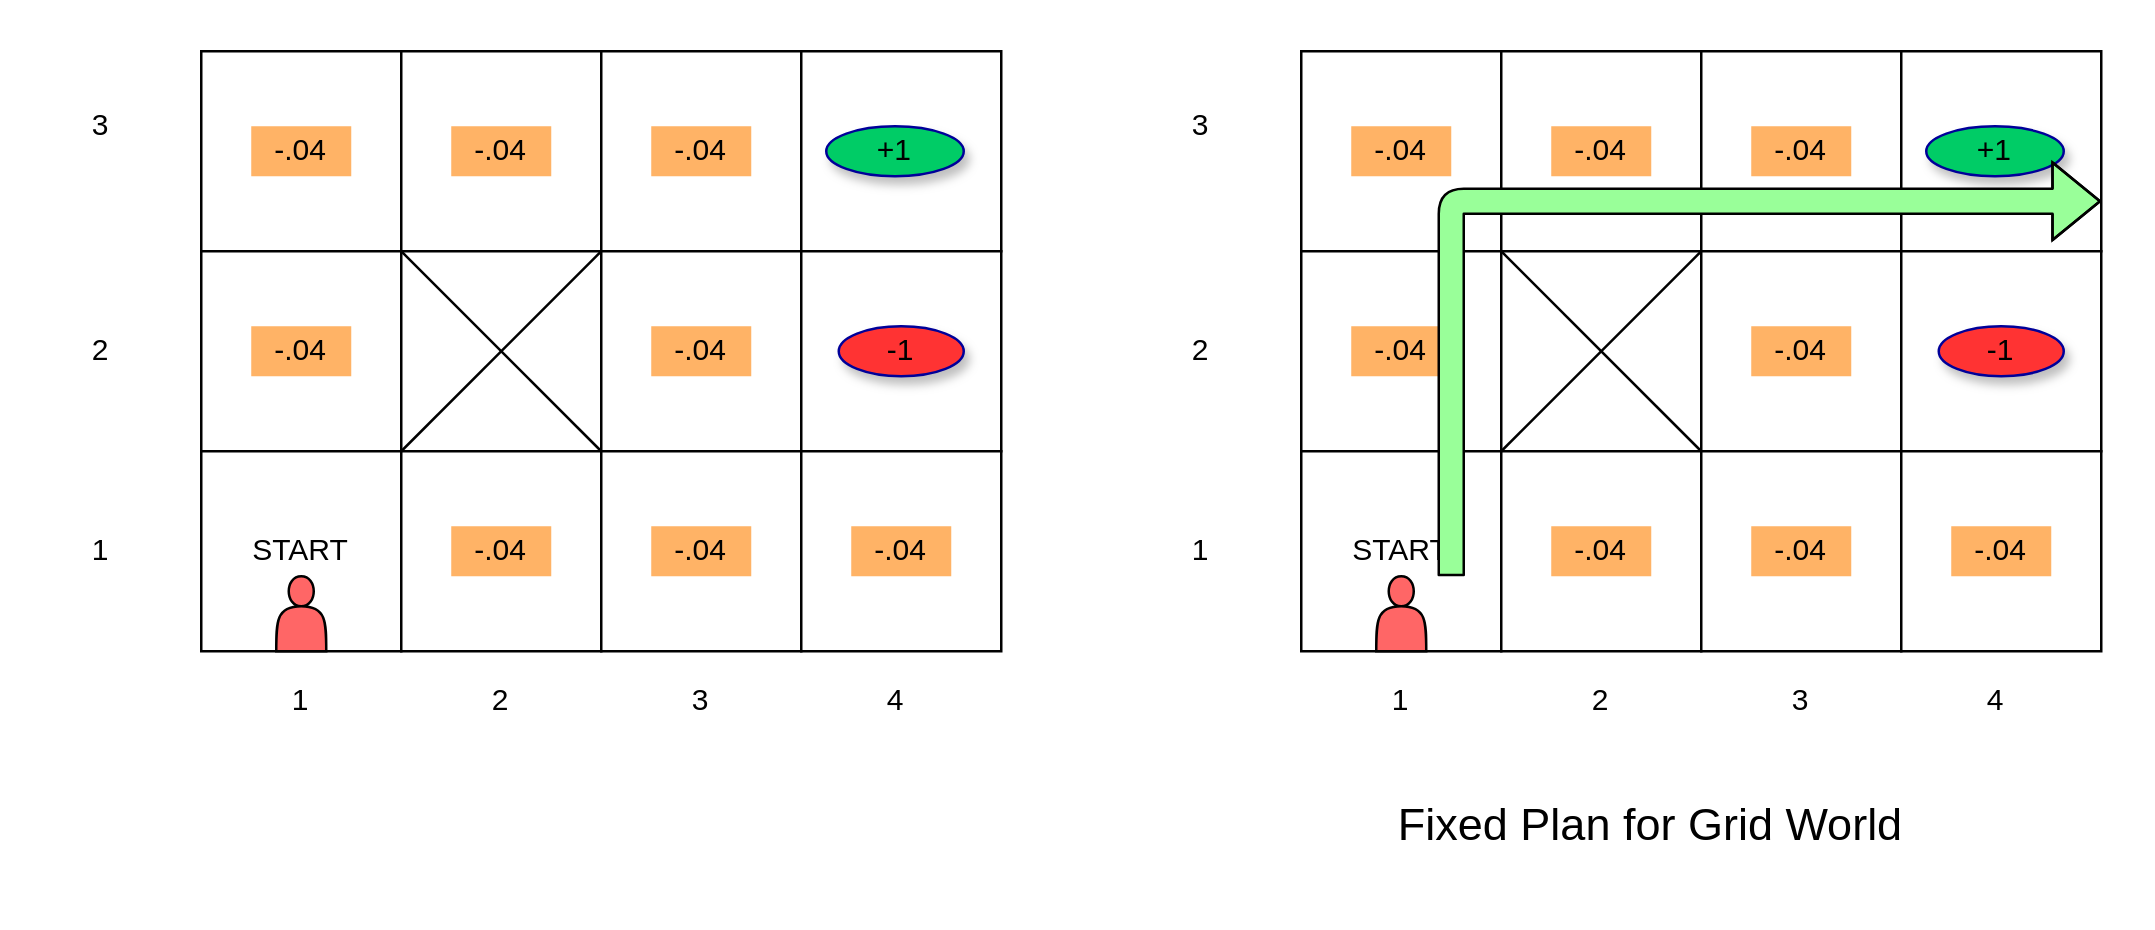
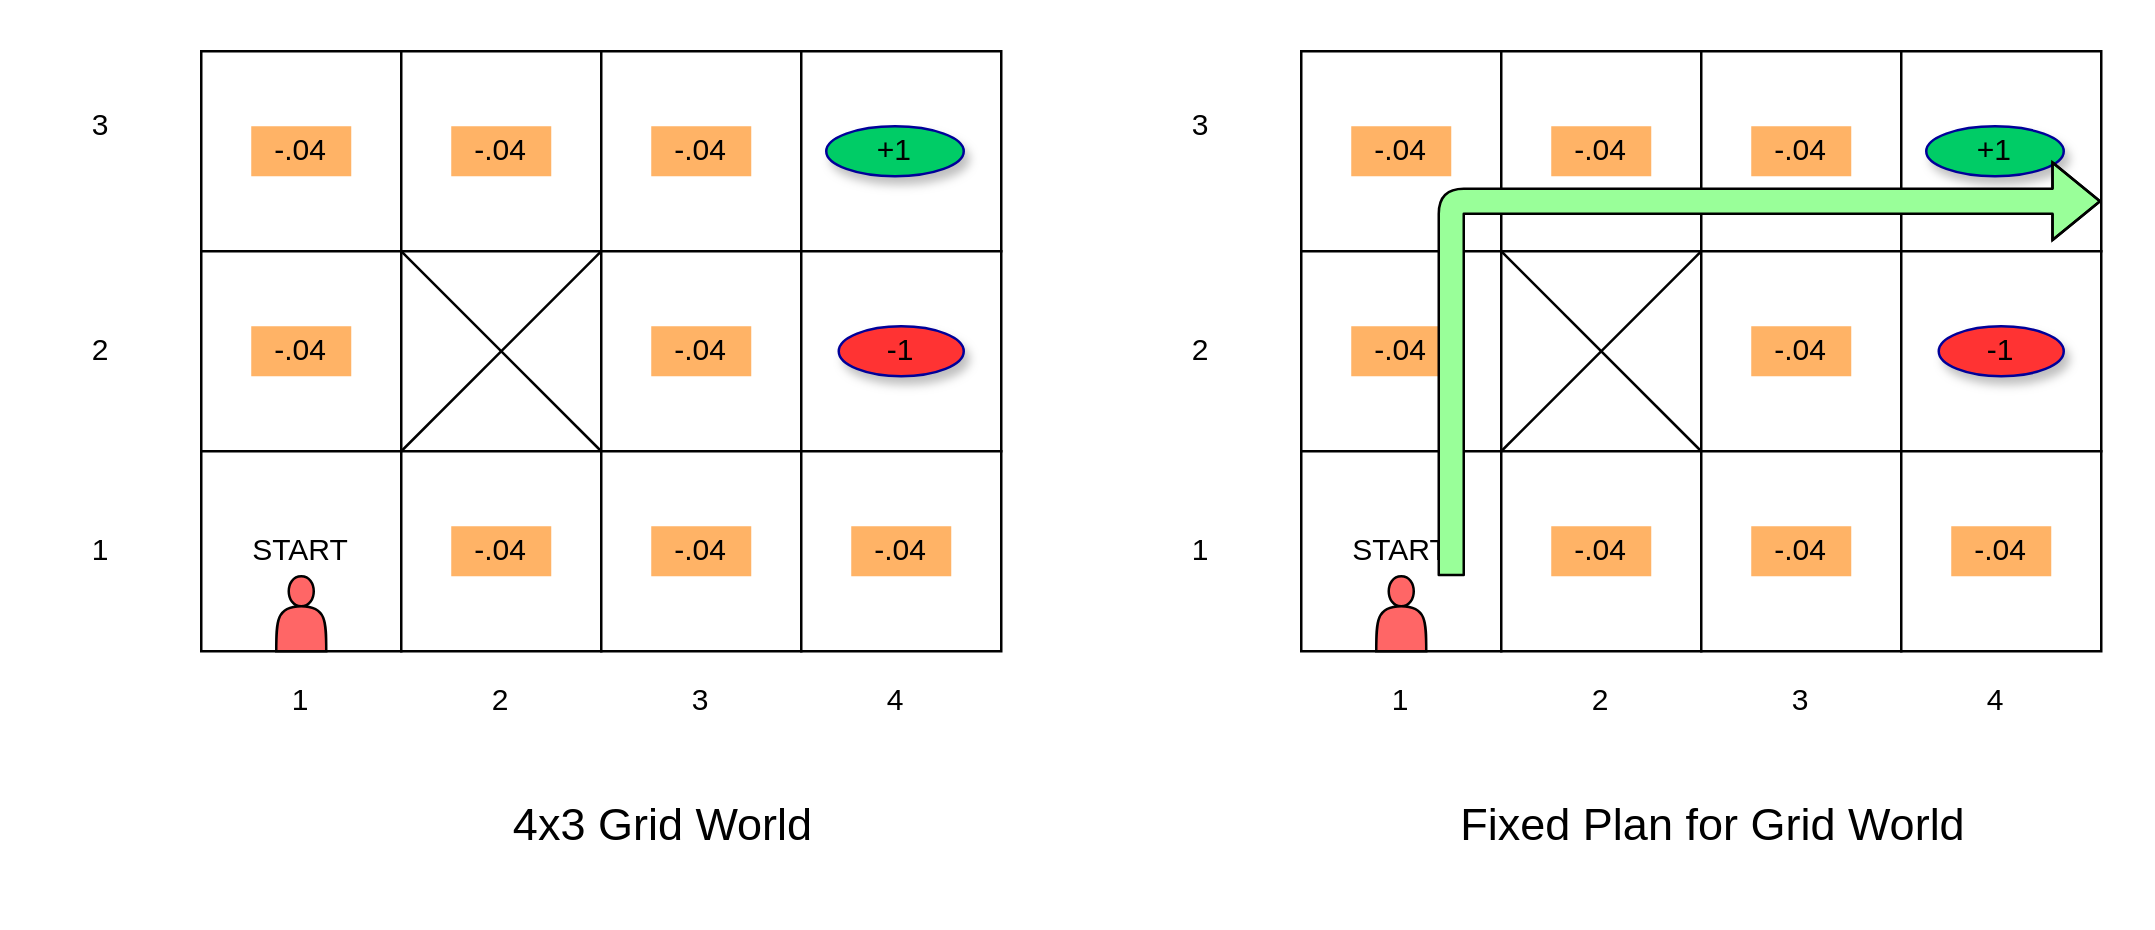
  <mxCell id="0" />
  <mxCell id="1" parent="0" />
  <mxCell id="2" value="" style="whiteSpace=wrap;html=1;aspect=fixed;" parent="1" vertex="1"><mxGeometry x="80" y="20" width="80" height="80" as="geometry" /></mxCell>
  <mxCell id="3" value="" style="whiteSpace=wrap;html=1;aspect=fixed;" parent="1" vertex="1"><mxGeometry x="160" y="20" width="80" height="80" as="geometry" /></mxCell>
  <mxCell id="4" value="" style="whiteSpace=wrap;html=1;aspect=fixed;" parent="1" vertex="1"><mxGeometry x="240" y="20" width="80" height="80" as="geometry" /></mxCell>
  <mxCell id="5" value="" style="whiteSpace=wrap;html=1;aspect=fixed;" parent="1" vertex="1"><mxGeometry x="320" y="20" width="80" height="80" as="geometry" /></mxCell>
  <mxCell id="6" value="" style="whiteSpace=wrap;html=1;aspect=fixed;" parent="1" vertex="1"><mxGeometry x="80" y="100" width="80" height="80" as="geometry" /></mxCell>
  <mxCell id="7" value="" style="whiteSpace=wrap;html=1;aspect=fixed;" parent="1" vertex="1"><mxGeometry x="160" y="100" width="80" height="80" as="geometry" /></mxCell>
  <mxCell id="8" value="" style="whiteSpace=wrap;html=1;aspect=fixed;" parent="1" vertex="1"><mxGeometry x="240" y="100" width="80" height="80" as="geometry" /></mxCell>
  <mxCell id="9" value="" style="whiteSpace=wrap;html=1;aspect=fixed;" parent="1" vertex="1"><mxGeometry x="320" y="100" width="80" height="80" as="geometry" /></mxCell>
  <mxCell id="10" value="" style="whiteSpace=wrap;html=1;aspect=fixed;" parent="1" vertex="1"><mxGeometry x="80" y="180" width="80" height="80" as="geometry" /></mxCell>
  <mxCell id="11" value="" style="whiteSpace=wrap;html=1;aspect=fixed;" parent="1" vertex="1"><mxGeometry x="160" y="180" width="80" height="80" as="geometry" /></mxCell>
  <mxCell id="12" value="" style="whiteSpace=wrap;html=1;aspect=fixed;" parent="1" vertex="1"><mxGeometry x="240" y="180" width="80" height="80" as="geometry" /></mxCell>
  <mxCell id="13" value="" style="whiteSpace=wrap;html=1;aspect=fixed;" parent="1" vertex="1"><mxGeometry x="320" y="180" width="80" height="80" as="geometry" /></mxCell>
  <mxCell id="14" value="" style="endArrow=none;html=1;entryX=0;entryY=0;entryDx=0;entryDy=0;exitX=0;exitY=0;exitDx=0;exitDy=0;" parent="1" source="12" target="7" edge="1"><mxGeometry width="50" height="50" relative="1" as="geometry"><mxPoint x="280" y="230" as="sourcePoint" /><mxPoint x="330" y="180" as="targetPoint" /></mxGeometry></mxCell>
  <mxCell id="15" value="" style="endArrow=none;html=1;entryX=0;entryY=0;entryDx=0;entryDy=0;exitX=0;exitY=0;exitDx=0;exitDy=0;" parent="1" source="11" target="8" edge="1"><mxGeometry width="50" height="50" relative="1" as="geometry"><mxPoint x="280" y="230" as="sourcePoint" /><mxPoint x="330" y="180" as="targetPoint" /></mxGeometry></mxCell>
  <mxCell id="16" value="START" style="text;html=1;strokeColor=none;fillColor=none;align=center;verticalAlign=middle;whiteSpace=wrap;rounded=0;" parent="1" vertex="1"><mxGeometry x="100" y="210" width="40" height="20" as="geometry" /></mxCell>
  <mxCell id="17" value="" style="shape=actor;whiteSpace=wrap;html=1;fillColor=#FF6666;" parent="1" vertex="1"><mxGeometry x="110" y="230" width="20" height="30" as="geometry" /></mxCell>
  <mxCell id="18" value="-.04" style="text;html=1;strokeColor=none;fillColor=#FFB366;align=center;verticalAlign=middle;whiteSpace=wrap;rounded=0;" parent="1" vertex="1"><mxGeometry x="100" y="130" width="40" height="20" as="geometry" /></mxCell>
  <mxCell id="19" value="-.04" style="text;html=1;strokeColor=none;fillColor=#FFB366;align=center;verticalAlign=middle;whiteSpace=wrap;rounded=0;" parent="1" vertex="1"><mxGeometry x="100" y="50" width="40" height="20" as="geometry" /></mxCell>
  <mxCell id="20" value="-.04" style="text;html=1;strokeColor=none;fillColor=#FFB366;align=center;verticalAlign=middle;whiteSpace=wrap;rounded=0;" parent="1" vertex="1"><mxGeometry x="180" y="210" width="40" height="20" as="geometry" /></mxCell>
  <mxCell id="21" value="-.04" style="text;html=1;strokeColor=none;fillColor=#FFB366;align=center;verticalAlign=middle;whiteSpace=wrap;rounded=0;" parent="1" vertex="1"><mxGeometry x="180" y="50" width="40" height="20" as="geometry" /></mxCell>
  <mxCell id="22" value="-.04" style="text;html=1;strokeColor=none;fillColor=#FFB366;align=center;verticalAlign=middle;whiteSpace=wrap;rounded=0;" parent="1" vertex="1"><mxGeometry x="260" y="50" width="40" height="20" as="geometry" /></mxCell>
  <mxCell id="23" value="-.04" style="text;html=1;strokeColor=none;fillColor=#FFB366;align=center;verticalAlign=middle;whiteSpace=wrap;rounded=0;" parent="1" vertex="1"><mxGeometry x="260" y="130" width="40" height="20" as="geometry" /></mxCell>
  <mxCell id="24" value="-.04" style="text;html=1;strokeColor=none;fillColor=#FFB366;align=center;verticalAlign=middle;whiteSpace=wrap;rounded=0;" parent="1" vertex="1"><mxGeometry x="260" y="210" width="40" height="20" as="geometry" /></mxCell>
  <mxCell id="25" value="-.04" style="text;html=1;strokeColor=none;fillColor=#FFB366;align=center;verticalAlign=middle;whiteSpace=wrap;rounded=0;" parent="1" vertex="1"><mxGeometry x="340" y="210" width="40" height="20" as="geometry" /></mxCell>
  <mxCell id="26" value="-1" style="ellipse;whiteSpace=wrap;html=1;align=center;container=1;recursiveResize=0;treeFolding=1;treeMoving=1;shadow=1;strokeColor=#000099;fillColor=#FF3333;" parent="1" vertex="1"><mxGeometry x="335" y="130" width="50" height="20" as="geometry" /></mxCell>
  <mxCell id="27" value="+1" style="ellipse;whiteSpace=wrap;html=1;align=center;container=1;recursiveResize=0;treeFolding=1;treeMoving=1;shadow=1;strokeColor=#000099;fillColor=#00CC66;" parent="1" vertex="1"><mxGeometry x="330" y="50" width="55" height="20" as="geometry" /></mxCell>
  <mxCell id="28" value="1" style="text;html=1;strokeColor=none;fillColor=none;align=center;verticalAlign=middle;whiteSpace=wrap;rounded=0;shadow=1;" parent="1" vertex="1"><mxGeometry x="100" y="270" width="40" height="20" as="geometry" /></mxCell>
  <mxCell id="29" value="2" style="text;html=1;strokeColor=none;fillColor=none;align=center;verticalAlign=middle;whiteSpace=wrap;rounded=0;shadow=1;" parent="1" vertex="1"><mxGeometry x="180" y="270" width="40" height="20" as="geometry" /></mxCell>
  <mxCell id="30" value="3" style="text;html=1;strokeColor=none;fillColor=none;align=center;verticalAlign=middle;whiteSpace=wrap;rounded=0;shadow=1;" parent="1" vertex="1"><mxGeometry x="260" y="270" width="40" height="20" as="geometry" /></mxCell>
  <mxCell id="31" value="4" style="text;html=1;strokeColor=none;fillColor=none;align=center;verticalAlign=middle;whiteSpace=wrap;rounded=0;shadow=1;" parent="1" vertex="1"><mxGeometry x="337.5" y="270" width="40" height="20" as="geometry" /></mxCell>
  <mxCell id="32" value="1" style="text;html=1;strokeColor=none;fillColor=none;align=center;verticalAlign=middle;whiteSpace=wrap;rounded=0;shadow=1;" parent="1" vertex="1"><mxGeometry x="20" y="210" width="40" height="20" as="geometry" /></mxCell>
  <mxCell id="33" value="2" style="text;html=1;strokeColor=none;fillColor=none;align=center;verticalAlign=middle;whiteSpace=wrap;rounded=0;shadow=1;" parent="1" vertex="1"><mxGeometry x="20" y="130" width="40" height="20" as="geometry" /></mxCell>
  <mxCell id="34" value="3" style="text;html=1;strokeColor=none;fillColor=none;align=center;verticalAlign=middle;whiteSpace=wrap;rounded=0;shadow=1;" parent="1" vertex="1"><mxGeometry x="20" y="40" width="40" height="20" as="geometry" /></mxCell>
  <mxCell id="35" value="" style="whiteSpace=wrap;html=1;aspect=fixed;" parent="1" vertex="1"><mxGeometry x="520" y="20" width="80" height="80" as="geometry" /></mxCell>
  <mxCell id="36" value="" style="whiteSpace=wrap;html=1;aspect=fixed;" parent="1" vertex="1"><mxGeometry x="600" y="20" width="80" height="80" as="geometry" /></mxCell>
  <mxCell id="37" value="" style="whiteSpace=wrap;html=1;aspect=fixed;" parent="1" vertex="1"><mxGeometry x="680" y="20" width="80" height="80" as="geometry" /></mxCell>
  <mxCell id="38" value="" style="whiteSpace=wrap;html=1;aspect=fixed;" parent="1" vertex="1"><mxGeometry x="760" y="20" width="80" height="80" as="geometry" /></mxCell>
  <mxCell id="39" value="" style="whiteSpace=wrap;html=1;aspect=fixed;" parent="1" vertex="1"><mxGeometry x="520" y="100" width="80" height="80" as="geometry" /></mxCell>
  <mxCell id="40" value="" style="whiteSpace=wrap;html=1;aspect=fixed;" parent="1" vertex="1"><mxGeometry x="600" y="100" width="80" height="80" as="geometry" /></mxCell>
  <mxCell id="41" value="" style="whiteSpace=wrap;html=1;aspect=fixed;" parent="1" vertex="1"><mxGeometry x="680" y="100" width="80" height="80" as="geometry" /></mxCell>
  <mxCell id="42" value="" style="whiteSpace=wrap;html=1;aspect=fixed;" parent="1" vertex="1"><mxGeometry x="760" y="100" width="80" height="80" as="geometry" /></mxCell>
  <mxCell id="43" value="" style="whiteSpace=wrap;html=1;aspect=fixed;" parent="1" vertex="1"><mxGeometry x="520" y="180" width="80" height="80" as="geometry" /></mxCell>
  <mxCell id="44" value="" style="whiteSpace=wrap;html=1;aspect=fixed;" parent="1" vertex="1"><mxGeometry x="600" y="180" width="80" height="80" as="geometry" /></mxCell>
  <mxCell id="45" value="" style="whiteSpace=wrap;html=1;aspect=fixed;" parent="1" vertex="1"><mxGeometry x="680" y="180" width="80" height="80" as="geometry" /></mxCell>
  <mxCell id="46" value="" style="whiteSpace=wrap;html=1;aspect=fixed;" parent="1" vertex="1"><mxGeometry x="760" y="180" width="80" height="80" as="geometry" /></mxCell>
  <mxCell id="47" value="" style="endArrow=none;html=1;entryX=0;entryY=0;entryDx=0;entryDy=0;exitX=0;exitY=0;exitDx=0;exitDy=0;" parent="1" source="45" target="40" edge="1"><mxGeometry width="50" height="50" relative="1" as="geometry"><mxPoint x="720" y="230" as="sourcePoint" /><mxPoint x="770" y="180" as="targetPoint" /></mxGeometry></mxCell>
  <mxCell id="48" value="" style="endArrow=none;html=1;entryX=0;entryY=0;entryDx=0;entryDy=0;exitX=0;exitY=0;exitDx=0;exitDy=0;" parent="1" source="44" target="41" edge="1"><mxGeometry width="50" height="50" relative="1" as="geometry"><mxPoint x="720" y="230" as="sourcePoint" /><mxPoint x="770" y="180" as="targetPoint" /></mxGeometry></mxCell>
  <mxCell id="49" value="START" style="text;html=1;strokeColor=none;fillColor=none;align=center;verticalAlign=middle;whiteSpace=wrap;rounded=0;" parent="1" vertex="1"><mxGeometry x="540" y="210" width="40" height="20" as="geometry" /></mxCell>
  <mxCell id="50" value="" style="shape=actor;whiteSpace=wrap;html=1;fillColor=#FF6666;" parent="1" vertex="1"><mxGeometry x="550" y="230" width="20" height="30" as="geometry" /></mxCell>
  <mxCell id="51" value="-.04" style="text;html=1;strokeColor=none;fillColor=#FFB366;align=center;verticalAlign=middle;whiteSpace=wrap;rounded=0;" parent="1" vertex="1"><mxGeometry x="540" y="130" width="40" height="20" as="geometry" /></mxCell>
  <mxCell id="52" value="-.04" style="text;html=1;strokeColor=none;fillColor=#FFB366;align=center;verticalAlign=middle;whiteSpace=wrap;rounded=0;" parent="1" vertex="1"><mxGeometry x="540" y="50" width="40" height="20" as="geometry" /></mxCell>
  <mxCell id="53" value="-.04" style="text;html=1;strokeColor=none;fillColor=#FFB366;align=center;verticalAlign=middle;whiteSpace=wrap;rounded=0;" parent="1" vertex="1"><mxGeometry x="620" y="210" width="40" height="20" as="geometry" /></mxCell>
  <mxCell id="54" value="-.04" style="text;html=1;strokeColor=none;fillColor=#FFB366;align=center;verticalAlign=middle;whiteSpace=wrap;rounded=0;" parent="1" vertex="1"><mxGeometry x="620" y="50" width="40" height="20" as="geometry" /></mxCell>
  <mxCell id="55" value="-.04" style="text;html=1;strokeColor=none;fillColor=#FFB366;align=center;verticalAlign=middle;whiteSpace=wrap;rounded=0;" parent="1" vertex="1"><mxGeometry x="700" y="50" width="40" height="20" as="geometry" /></mxCell>
  <mxCell id="56" value="-.04" style="text;html=1;strokeColor=none;fillColor=#FFB366;align=center;verticalAlign=middle;whiteSpace=wrap;rounded=0;" parent="1" vertex="1"><mxGeometry x="700" y="130" width="40" height="20" as="geometry" /></mxCell>
  <mxCell id="57" value="-.04" style="text;html=1;strokeColor=none;fillColor=#FFB366;align=center;verticalAlign=middle;whiteSpace=wrap;rounded=0;" parent="1" vertex="1"><mxGeometry x="700" y="210" width="40" height="20" as="geometry" /></mxCell>
  <mxCell id="58" value="-.04" style="text;html=1;strokeColor=none;fillColor=#FFB366;align=center;verticalAlign=middle;whiteSpace=wrap;rounded=0;" parent="1" vertex="1"><mxGeometry x="780" y="210" width="40" height="20" as="geometry" /></mxCell>
  <mxCell id="59" value="-1" style="ellipse;whiteSpace=wrap;html=1;align=center;container=1;recursiveResize=0;treeFolding=1;treeMoving=1;shadow=1;strokeColor=#000099;fillColor=#FF3333;" parent="1" vertex="1"><mxGeometry x="775" y="130" width="50" height="20" as="geometry" /></mxCell>
  <mxCell id="60" value="+1" style="ellipse;whiteSpace=wrap;html=1;align=center;container=1;recursiveResize=0;treeFolding=1;treeMoving=1;shadow=1;strokeColor=#000099;fillColor=#00CC66;" parent="1" vertex="1"><mxGeometry x="770" y="50" width="55" height="20" as="geometry" /></mxCell>
  <mxCell id="61" value="" style="shape=flexArrow;endArrow=classic;html=1;exitX=1;exitY=1;exitDx=0;exitDy=0;fillColor=#99FF99;entryX=1;entryY=0.75;entryDx=0;entryDy=0;" parent="1" source="49" target="38" edge="1"><mxGeometry width="50" height="50" relative="1" as="geometry"><mxPoint x="710" y="190" as="sourcePoint" /><mxPoint x="760" y="140" as="targetPoint" /><Array as="points"><mxPoint x="580" y="80" /></Array></mxGeometry></mxCell>
  <mxCell id="62" value="1" style="text;html=1;strokeColor=none;fillColor=none;align=center;verticalAlign=middle;whiteSpace=wrap;rounded=0;shadow=1;" parent="1" vertex="1"><mxGeometry x="540" y="270" width="40" height="20" as="geometry" /></mxCell>
  <mxCell id="63" value="2" style="text;html=1;strokeColor=none;fillColor=none;align=center;verticalAlign=middle;whiteSpace=wrap;rounded=0;shadow=1;" parent="1" vertex="1"><mxGeometry x="620" y="270" width="40" height="20" as="geometry" /></mxCell>
  <mxCell id="64" value="3" style="text;html=1;strokeColor=none;fillColor=none;align=center;verticalAlign=middle;whiteSpace=wrap;rounded=0;shadow=1;" parent="1" vertex="1"><mxGeometry x="700" y="270" width="40" height="20" as="geometry" /></mxCell>
  <mxCell id="65" value="4" style="text;html=1;strokeColor=none;fillColor=none;align=center;verticalAlign=middle;whiteSpace=wrap;rounded=0;shadow=1;" parent="1" vertex="1"><mxGeometry x="777.5" y="270" width="40" height="20" as="geometry" /></mxCell>
  <mxCell id="66" value="1" style="text;html=1;strokeColor=none;fillColor=none;align=center;verticalAlign=middle;whiteSpace=wrap;rounded=0;shadow=1;" parent="1" vertex="1"><mxGeometry x="460" y="210" width="40" height="20" as="geometry" /></mxCell>
  <mxCell id="67" value="2" style="text;html=1;strokeColor=none;fillColor=none;align=center;verticalAlign=middle;whiteSpace=wrap;rounded=0;shadow=1;" parent="1" vertex="1"><mxGeometry x="460" y="130" width="40" height="20" as="geometry" /></mxCell>
  <mxCell id="68" value="3" style="text;html=1;strokeColor=none;fillColor=none;align=center;verticalAlign=middle;whiteSpace=wrap;rounded=0;shadow=1;" parent="1" vertex="1"><mxGeometry x="460" y="40" width="40" height="20" as="geometry" /></mxCell>
- <mxCell id="70" value="&lt;font style=&quot;font-size: 18px&quot;&gt;Fixed Plan for Grid World&lt;/font&gt;" style="text;html=1;strokeColor=none;fillColor=none;align=center;verticalAlign=middle;whiteSpace=wrap;rounded=0;" vertex="1" parent="1"><mxGeometry x="545" y="310" width="230" height="40" as="geometry" /></mxCell>
+ <mxCell id="69" value="&lt;font style=&quot;font-size: 18px&quot;&gt;4x3 Grid World&lt;/font&gt;" style="text;html=1;strokeColor=none;fillColor=none;align=center;verticalAlign=middle;whiteSpace=wrap;rounded=0;" vertex="1" parent="1"><mxGeometry x="170" y="310" width="190" height="40" as="geometry" /></mxCell>
+ <mxCell id="70" value="&lt;font style=&quot;font-size: 18px&quot;&gt;Fixed Plan for Grid World&lt;/font&gt;" style="text;html=1;strokeColor=none;fillColor=none;align=center;verticalAlign=middle;whiteSpace=wrap;rounded=0;" vertex="1" parent="1"><mxGeometry x="570" y="310" width="230" height="40" as="geometry" /></mxCell>
